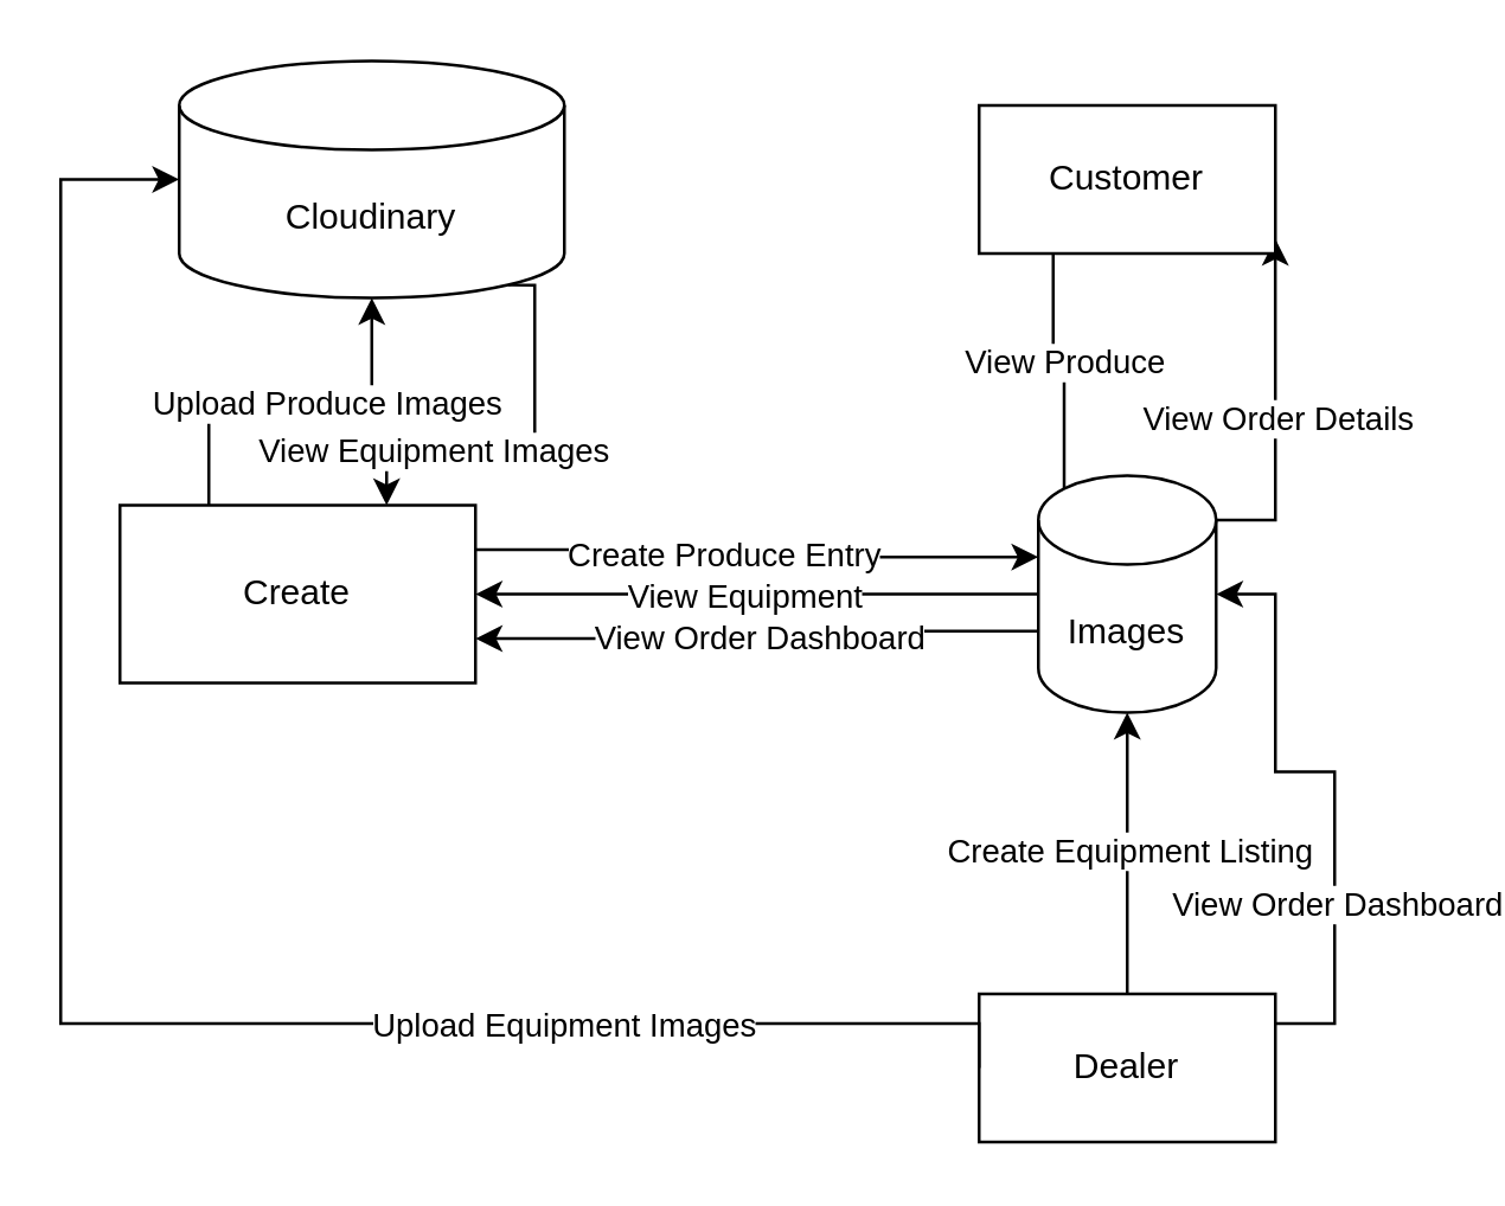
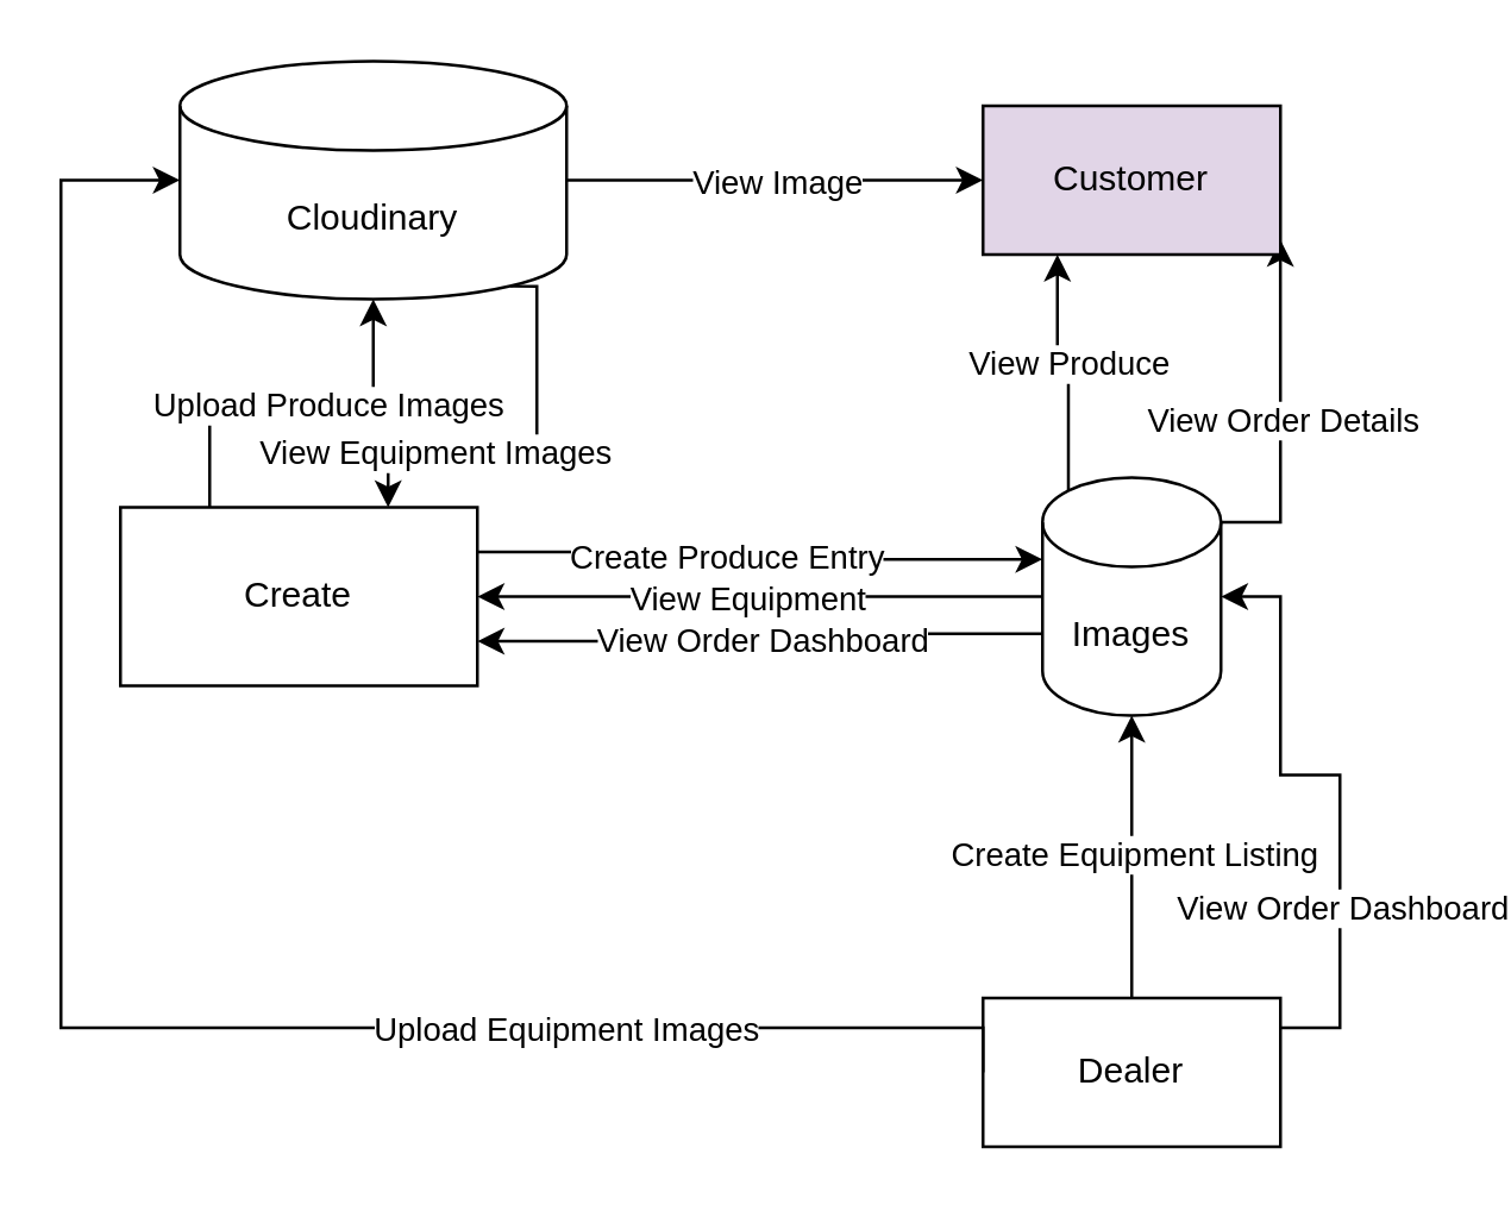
  <mxCell id="0" />
  <mxCell id="1" parent="0" />
  <mxCell id="2" value="Create" style="rounded=0;whiteSpace=wrap;html=1;" vertex="1" parent="1"><mxGeometry x="40" y="170" width="120" height="60" as="geometry" /></mxCell>
  <mxCell id="3" style="edgeStyle=orthogonalEdgeStyle;rounded=0;orthogonalLoop=1;jettySize=auto;html=1;exitX=0;exitY=0.5;exitDx=0;exitDy=0;exitPerimeter=0;entryX=1;entryY=0.5;entryDx=0;entryDy=0;" edge="1" parent="1" source="11" target="2"><mxGeometry relative="1" as="geometry" /></mxCell>
  <mxCell id="4" value="View Equipment" style="edgeLabel;html=1;align=center;verticalAlign=middle;resizable=0;points=[];" vertex="1" connectable="0" parent="3"><mxGeometry x="0.236" y="4" relative="1" as="geometry"><mxPoint x="17" y="-4" as="offset" /></mxGeometry></mxCell>
  <mxCell id="5" style="edgeStyle=orthogonalEdgeStyle;rounded=0;orthogonalLoop=1;jettySize=auto;html=1;exitX=0;exitY=0;exitDx=0;exitDy=52.5;exitPerimeter=0;entryX=1;entryY=0.75;entryDx=0;entryDy=0;" edge="1" parent="1" source="11" target="2"><mxGeometry relative="1" as="geometry" /></mxCell>
  <mxCell id="6" value="View Order Dashboard" style="edgeLabel;html=1;align=center;verticalAlign=middle;resizable=0;points=[];" vertex="1" connectable="0" parent="5"><mxGeometry x="0.005" relative="1" as="geometry"><mxPoint as="offset" /></mxGeometry></mxCell>
- <mxCell id="7" style="edgeStyle=orthogonalEdgeStyle;rounded=0;orthogonalLoop=1;jettySize=auto;html=1;exitX=0.145;exitY=0;exitDx=0;exitDy=4.35;exitPerimeter=0;entryX=0.25;entryY=1;entryDx=0;entryDy=0;endArrow=none;" edge="1" parent="1" source="11" target="26"><mxGeometry relative="1" as="geometry" /></mxCell>
+ <mxCell id="7" style="edgeStyle=orthogonalEdgeStyle;rounded=0;orthogonalLoop=1;jettySize=auto;html=1;exitX=0.145;exitY=0;exitDx=0;exitDy=4.35;exitPerimeter=0;entryX=0.25;entryY=1;entryDx=0;entryDy=0;" edge="1" parent="1" source="11" target="26"><mxGeometry relative="1" as="geometry" /></mxCell>
  <mxCell id="8" value="View Produce" style="edgeLabel;html=1;align=center;verticalAlign=middle;resizable=0;points=[];" vertex="1" connectable="0" parent="7"><mxGeometry x="0.008" y="-1" relative="1" as="geometry"><mxPoint as="offset" /></mxGeometry></mxCell>
  <mxCell id="9" style="edgeStyle=orthogonalEdgeStyle;rounded=0;orthogonalLoop=1;jettySize=auto;html=1;exitX=1;exitY=0;exitDx=0;exitDy=15;exitPerimeter=0;entryX=1;entryY=1;entryDx=0;entryDy=0;" edge="1" parent="1" source="11"><mxGeometry relative="1" as="geometry"><mxPoint x="401.27" y="159.35" as="sourcePoint" /><mxPoint x="429.97" y="80" as="targetPoint" /><Array as="points"><mxPoint x="430" y="175" /></Array></mxGeometry></mxCell>
  <mxCell id="10" value="View Order Details" style="edgeLabel;html=1;align=center;verticalAlign=middle;resizable=0;points=[];" vertex="1" connectable="0" parent="9"><mxGeometry x="-0.656" y="1" relative="1" as="geometry"><mxPoint x="1" y="-35" as="offset" /></mxGeometry></mxCell>
  <mxCell id="11" value="Images" style="shape=cylinder3;whiteSpace=wrap;html=1;boundedLbl=1;backgroundOutline=1;size=15;" vertex="1" parent="1"><mxGeometry x="350" y="160" width="60" height="80" as="geometry" /></mxCell>
+ <mxCell id="12" style="edgeStyle=orthogonalEdgeStyle;rounded=0;orthogonalLoop=1;jettySize=auto;html=1;entryX=0;entryY=0.5;entryDx=0;entryDy=0;" edge="1" parent="1" source="16" target="26"><mxGeometry relative="1" as="geometry" /></mxCell>
+ <mxCell id="13" value="View Image" style="edgeLabel;html=1;align=center;verticalAlign=middle;resizable=0;points=[];" vertex="1" connectable="0" parent="12"><mxGeometry x="0.202" y="-2" relative="1" as="geometry"><mxPoint x="-14" y="-2" as="offset" /></mxGeometry></mxCell>
  <mxCell id="14" style="edgeStyle=orthogonalEdgeStyle;rounded=0;orthogonalLoop=1;jettySize=auto;html=1;exitX=0.855;exitY=1;exitDx=0;exitDy=-4.35;exitPerimeter=0;entryX=0.75;entryY=0;entryDx=0;entryDy=0;" edge="1" parent="1" source="16" target="2"><mxGeometry relative="1" as="geometry"><Array as="points"><mxPoint x="180" y="96" /><mxPoint x="180" y="150" /><mxPoint x="130" y="150" /></Array></mxGeometry></mxCell>
  <mxCell id="15" value="View Equipment Images" style="edgeLabel;html=1;align=center;verticalAlign=middle;resizable=0;points=[];" vertex="1" connectable="0" parent="14"><mxGeometry x="0.471" y="1" relative="1" as="geometry"><mxPoint as="offset" /></mxGeometry></mxCell>
  <mxCell id="16" value="Cloudinary" style="shape=cylinder3;whiteSpace=wrap;html=1;boundedLbl=1;backgroundOutline=1;size=15;" vertex="1" parent="1"><mxGeometry x="60" y="20" width="130" height="80" as="geometry" /></mxCell>
  <mxCell id="17" style="edgeStyle=orthogonalEdgeStyle;rounded=0;orthogonalLoop=1;jettySize=auto;html=1;entryX=0.5;entryY=1;entryDx=0;entryDy=0;entryPerimeter=0;exitX=0.25;exitY=0;exitDx=0;exitDy=0;" edge="1" parent="1" source="2" target="16"><mxGeometry relative="1" as="geometry" /></mxCell>
  <mxCell id="18" value="Upload Produce Images" style="edgeLabel;html=1;align=center;verticalAlign=middle;resizable=0;points=[];" vertex="1" connectable="0" parent="17"><mxGeometry x="0.189" relative="1" as="geometry"><mxPoint as="offset" /></mxGeometry></mxCell>
  <mxCell id="19" style="edgeStyle=orthogonalEdgeStyle;rounded=0;orthogonalLoop=1;jettySize=auto;html=1;exitX=1;exitY=0.25;exitDx=0;exitDy=0;entryX=0;entryY=0;entryDx=0;entryDy=27.5;entryPerimeter=0;" edge="1" parent="1" source="2" target="11"><mxGeometry relative="1" as="geometry" /></mxCell>
  <mxCell id="20" value="Create Produce Entry" style="edgeLabel;html=1;align=center;verticalAlign=middle;resizable=0;points=[];" vertex="1" connectable="0" parent="19"><mxGeometry x="-0.14" y="-1" relative="1" as="geometry"><mxPoint as="offset" /></mxGeometry></mxCell>
  <mxCell id="21" value="Dealer" style="html=1;dashed=0;whiteSpace=wrap;" vertex="1" parent="1"><mxGeometry x="330" y="335" width="100" height="50" as="geometry" /></mxCell>
  <mxCell id="22" style="edgeStyle=orthogonalEdgeStyle;rounded=0;orthogonalLoop=1;jettySize=auto;html=1;entryX=0.5;entryY=1;entryDx=0;entryDy=0;entryPerimeter=0;" edge="1" parent="1" source="21" target="11"><mxGeometry relative="1" as="geometry" /></mxCell>
  <mxCell id="23" value="Create Equipment Listing" style="edgeLabel;html=1;align=center;verticalAlign=middle;resizable=0;points=[];" vertex="1" connectable="0" parent="22"><mxGeometry x="-0.004" relative="1" as="geometry"><mxPoint y="-2" as="offset" /></mxGeometry></mxCell>
  <mxCell id="24" style="edgeStyle=orthogonalEdgeStyle;rounded=0;orthogonalLoop=1;jettySize=auto;html=1;entryX=1;entryY=0.5;entryDx=0;entryDy=0;entryPerimeter=0;" edge="1" parent="1" source="21" target="11"><mxGeometry relative="1" as="geometry"><Array as="points"><mxPoint x="450" y="345" /><mxPoint x="450" y="260" /><mxPoint x="430" y="200" /></Array></mxGeometry></mxCell>
  <mxCell id="25" value="View Order Dashboard" style="edgeLabel;html=1;align=center;verticalAlign=middle;resizable=0;points=[];" vertex="1" connectable="0" parent="24"><mxGeometry x="-0.408" relative="1" as="geometry"><mxPoint as="offset" /></mxGeometry></mxCell>
- <mxCell id="26" value="Customer" style="html=1;dashed=0;whiteSpace=wrap;" vertex="1" parent="1"><mxGeometry x="330" y="35" width="100" height="50" as="geometry" /></mxCell>
+ <mxCell id="26" value="Customer" style="html=1;dashed=0;whiteSpace=wrap;fillColor=#e1d5e7;" vertex="1" parent="1"><mxGeometry x="330" y="35" width="100" height="50" as="geometry" /></mxCell>
  <mxCell id="27" style="edgeStyle=orthogonalEdgeStyle;rounded=0;orthogonalLoop=1;jettySize=auto;html=1;exitX=0;exitY=0.5;exitDx=0;exitDy=0;entryX=0;entryY=0.5;entryDx=0;entryDy=0;entryPerimeter=0;" edge="1" parent="1" source="21" target="16"><mxGeometry relative="1" as="geometry"><Array as="points"><mxPoint x="20" y="345" /><mxPoint x="20" y="60" /></Array></mxGeometry></mxCell>
  <mxCell id="28" value="Upload Equipment Images" style="edgeLabel;html=1;align=center;verticalAlign=middle;resizable=0;points=[];" vertex="1" connectable="0" parent="27"><mxGeometry x="-0.519" y="4" relative="1" as="geometry"><mxPoint y="-4" as="offset" /></mxGeometry></mxCell>
